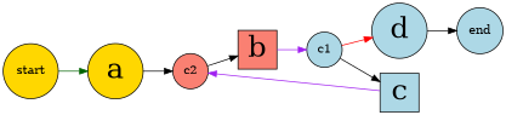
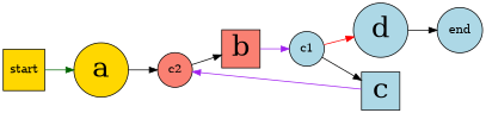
  digraph {
    rankdir=LR
    node [fillcolor=lightblue shape=circle style=filled]
    edge [color=black]
-   start [fillcolor=gold]
+   start [fillcolor=gold shape=square]
    end
    c1
    c2 [fillcolor=salmon]
    c [fontsize=35 shape=square]
    b [fillcolor=salmon fontsize=35 shape=square]
    a [fillcolor=gold fontsize=35]
    d [fontsize=35]
    subgraph sub_1 {
      start
      end
      c1
      c2
    }
    subgraph sub_2 {
      c
      b
      a
      d
    }
    start -> a [color=darkgreen]
    c1 -> c
    c1 -> d [color=red]
    c2 -> b
    c -> c2 [color=purple]
    b -> c1 [color=purple]
    a -> c2
    d -> end
  }
